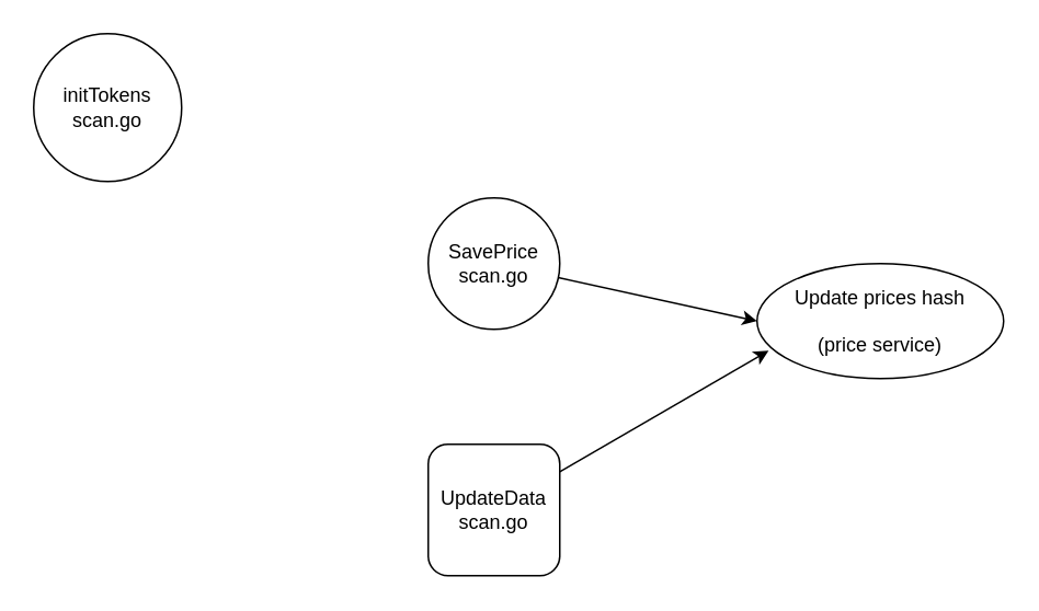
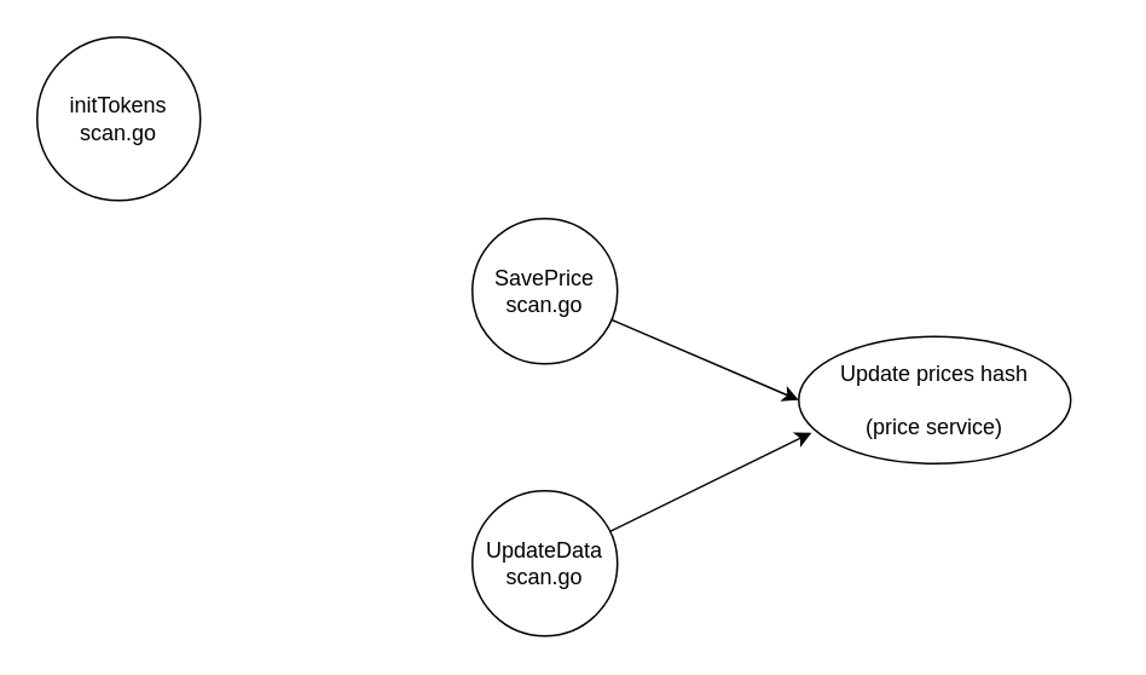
  <mxCell id="0" />
  <mxCell id="1" parent="0" />
- <mxCell id="2" value="Update prices hash&lt;br&gt;&lt;br&gt;(price service)" style="ellipse;whiteSpace=wrap;html=1;" vertex="1" parent="1"><mxGeometry x="460" y="160" width="150" height="70" as="geometry" /></mxCell>
+ <mxCell id="2" value="Update prices hash&lt;br&gt;&lt;br&gt;(price service)" style="ellipse;whiteSpace=wrap;html=1;" vertex="1" parent="1"><mxGeometry x="440" y="185" width="150" height="70" as="geometry" /></mxCell>
  <mxCell id="3" style="edgeStyle=none;rounded=0;orthogonalLoop=1;jettySize=auto;html=1;entryX=0;entryY=0.5;entryDx=0;entryDy=0;" edge="1" parent="1" source="4" target="2"><mxGeometry relative="1" as="geometry" /></mxCell>
  <mxCell id="4" value="SavePrice&lt;br&gt;scan.go" style="ellipse;whiteSpace=wrap;html=1;aspect=fixed;" vertex="1" parent="1"><mxGeometry x="260" y="120" width="80" height="80" as="geometry" /></mxCell>
  <mxCell id="5" style="edgeStyle=none;rounded=0;orthogonalLoop=1;jettySize=auto;html=1;entryX=0.047;entryY=0.757;entryDx=0;entryDy=0;entryPerimeter=0;" edge="1" parent="1" source="6" target="2"><mxGeometry relative="1" as="geometry" /></mxCell>
- <mxCell id="6" value="UpdateData&lt;br&gt;scan.go" style="whiteSpace=wrap;html=1;aspect=fixed;rounded=1;" vertex="1" parent="1"><mxGeometry x="260" y="270" width="80" height="80" as="geometry" /></mxCell>
+ <mxCell id="6" value="UpdateData&lt;br&gt;scan.go" style="ellipse;whiteSpace=wrap;html=1;aspect=fixed;" vertex="1" parent="1"><mxGeometry x="260" y="270" width="80" height="80" as="geometry" /></mxCell>
  <mxCell id="7" value="initTokens&lt;br&gt;scan.go" style="ellipse;whiteSpace=wrap;html=1;aspect=fixed;" vertex="1" parent="1"><mxGeometry x="20" y="20" width="90" height="90" as="geometry" /></mxCell>
